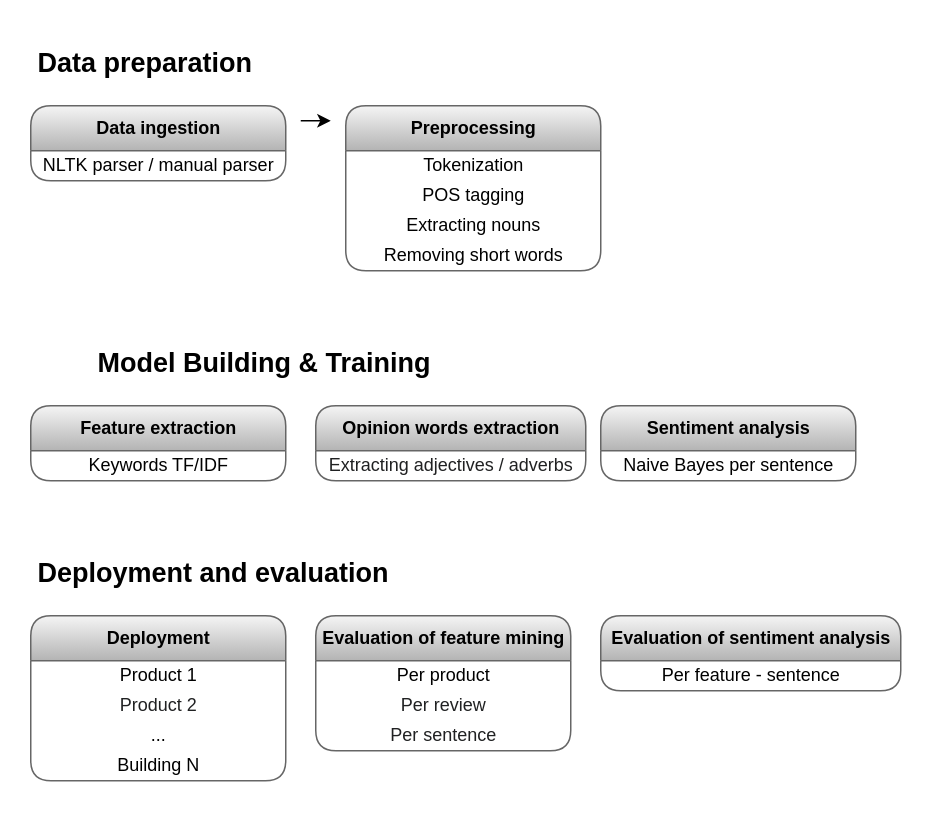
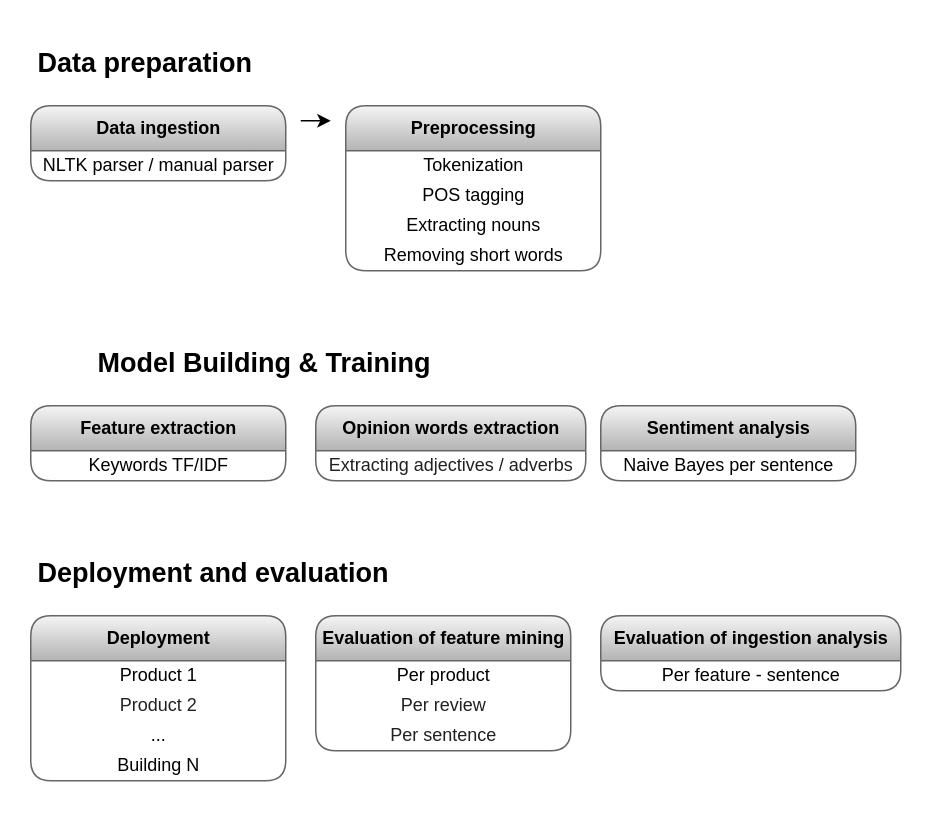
  <mxCell id="0" />
  <mxCell id="1" parent="0" />
  <mxCell id="2" value="Data ingestion" style="swimlane;fontStyle=1;align=center;verticalAlign=middle;childLayout=stackLayout;horizontal=1;startSize=30;horizontalStack=0;resizeParent=1;resizeParentMax=0;resizeLast=0;collapsible=0;marginBottom=0;html=1;rounded=1;gradientColor=#b3b3b3;fillColor=#f5f5f5;strokeColor=#666666;fontFamily=Helvetica;fontSize=12;" vertex="1" parent="1"><mxGeometry x="20" y="70" width="170" height="50" as="geometry" /></mxCell>
  <mxCell id="3" value="NLTK parser / manual parser" style="text;html=1;align=center;verticalAlign=middle;resizable=0;points=[];autosize=1;strokeColor=none;fontFamily=Helvetica;fontSize=12;" vertex="1" parent="2"><mxGeometry y="30" width="170" height="20" as="geometry" /></mxCell>
  <mxCell id="4" value="Preprocessing" style="swimlane;fontStyle=1;align=center;verticalAlign=middle;childLayout=stackLayout;horizontal=1;startSize=30;horizontalStack=0;resizeParent=1;resizeParentMax=0;resizeLast=0;collapsible=0;marginBottom=0;html=1;rounded=1;gradientColor=#b3b3b3;fillColor=#f5f5f5;strokeColor=#666666;fontFamily=Helvetica;fontSize=12;" vertex="1" parent="1"><mxGeometry x="230" y="70" width="170" height="110" as="geometry" /></mxCell>
  <mxCell id="5" value="Tokenization" style="text;html=1;align=center;verticalAlign=middle;resizable=0;points=[];autosize=1;strokeColor=none;fontFamily=Helvetica;fontSize=12;" vertex="1" parent="4"><mxGeometry y="30" width="170" height="20" as="geometry" /></mxCell>
  <mxCell id="6" value="POS tagging" style="text;html=1;align=center;verticalAlign=middle;resizable=0;points=[];autosize=1;strokeColor=none;fontFamily=Helvetica;fontSize=12;" vertex="1" parent="4"><mxGeometry y="50" width="170" height="20" as="geometry" /></mxCell>
  <mxCell id="7" value="Extracting nouns" style="text;html=1;align=center;verticalAlign=middle;resizable=0;points=[];autosize=1;strokeColor=none;fontFamily=Helvetica;fontSize=12;" vertex="1" parent="4"><mxGeometry y="70" width="170" height="20" as="geometry" /></mxCell>
  <mxCell id="8" value="Removing short words" style="text;html=1;align=center;verticalAlign=middle;resizable=0;points=[];autosize=1;strokeColor=none;fontFamily=Helvetica;fontSize=12;" vertex="1" parent="4"><mxGeometry y="90" width="170" height="20" as="geometry" /></mxCell>
  <mxCell id="9" value="Feature extraction" style="swimlane;fontStyle=1;align=center;verticalAlign=middle;childLayout=stackLayout;horizontal=1;startSize=30;horizontalStack=0;resizeParent=1;resizeParentMax=0;resizeLast=0;collapsible=0;marginBottom=0;html=1;rounded=1;gradientColor=#b3b3b3;fillColor=#f5f5f5;strokeColor=#666666;fontFamily=Helvetica;fontSize=12;" vertex="1" parent="1"><mxGeometry x="20" y="270" width="170" height="50" as="geometry" /></mxCell>
  <mxCell id="10" value="Keywords TF/IDF" style="text;html=1;align=center;verticalAlign=middle;resizable=0;points=[];autosize=1;strokeColor=none;fontFamily=Helvetica;fontSize=12;" vertex="1" parent="9"><mxGeometry y="30" width="170" height="20" as="geometry" /></mxCell>
  <mxCell id="11" value="Opinion words extraction" style="swimlane;fontStyle=1;align=center;verticalAlign=middle;childLayout=stackLayout;horizontal=1;startSize=30;horizontalStack=0;resizeParent=1;resizeParentMax=0;resizeLast=0;collapsible=0;marginBottom=0;html=1;rounded=1;gradientColor=#b3b3b3;fillColor=#f5f5f5;strokeColor=#666666;fontFamily=Helvetica;fontSize=12;" vertex="1" parent="1"><mxGeometry x="210" y="270" width="180" height="50" as="geometry" /></mxCell>
  <mxCell id="12" value="&lt;span style=&quot;color: rgb(32 , 33 , 34) ; font-size: 12px ; background-color: rgb(255 , 255 , 255)&quot;&gt;Extracting adjectives / adverbs&lt;/span&gt;" style="text;html=1;align=center;verticalAlign=middle;resizable=0;points=[];autosize=1;strokeColor=none;fontFamily=Helvetica;fontSize=12;" vertex="1" parent="11"><mxGeometry y="30" width="180" height="20" as="geometry" /></mxCell>
  <mxCell id="13" value="Sentiment analysis" style="swimlane;fontStyle=1;align=center;verticalAlign=middle;childLayout=stackLayout;horizontal=1;startSize=30;horizontalStack=0;resizeParent=1;resizeParentMax=0;resizeLast=0;collapsible=0;marginBottom=0;html=1;rounded=1;gradientColor=#b3b3b3;fillColor=#f5f5f5;strokeColor=#666666;fontFamily=Helvetica;fontSize=12;" vertex="1" parent="1"><mxGeometry x="400" y="270" width="170" height="50" as="geometry" /></mxCell>
  <mxCell id="14" value="Naive Bayes per sentence" style="text;html=1;align=center;verticalAlign=middle;resizable=0;points=[];autosize=1;strokeColor=none;fontFamily=Helvetica;fontSize=12;" vertex="1" parent="13"><mxGeometry y="30" width="170" height="20" as="geometry" /></mxCell>
  <mxCell id="15" value="Deployment" style="swimlane;fontStyle=1;align=center;verticalAlign=middle;childLayout=stackLayout;horizontal=1;startSize=30;horizontalStack=0;resizeParent=1;resizeParentMax=0;resizeLast=0;collapsible=0;marginBottom=0;html=1;rounded=1;gradientColor=#b3b3b3;fillColor=#f5f5f5;strokeColor=#666666;fontFamily=Helvetica;fontSize=12;" vertex="1" parent="1"><mxGeometry x="20" y="410" width="170" height="110" as="geometry" /></mxCell>
  <mxCell id="16" value="Product 1" style="text;html=1;align=center;verticalAlign=middle;resizable=0;points=[];autosize=1;strokeColor=none;fontFamily=Helvetica;fontSize=12;" vertex="1" parent="15"><mxGeometry y="30" width="170" height="20" as="geometry" /></mxCell>
  <mxCell id="17" value="&lt;span style=&quot;color: rgb(32 , 33 , 34) ; font-size: 12px ; background-color: rgb(255 , 255 , 255)&quot;&gt;Product 2&lt;/span&gt;" style="text;html=1;align=center;verticalAlign=middle;resizable=0;points=[];autosize=1;strokeColor=none;fontFamily=Helvetica;fontSize=12;" vertex="1" parent="15"><mxGeometry y="50" width="170" height="20" as="geometry" /></mxCell>
  <mxCell id="18" value="..." style="text;html=1;align=center;verticalAlign=middle;resizable=0;points=[];autosize=1;strokeColor=none;fontFamily=Helvetica;fontSize=12;" vertex="1" parent="15"><mxGeometry y="70" width="170" height="20" as="geometry" /></mxCell>
  <mxCell id="19" value="Building N" style="text;html=1;align=center;verticalAlign=middle;resizable=0;points=[];autosize=1;strokeColor=none;fontFamily=Helvetica;fontSize=12;" vertex="1" parent="15"><mxGeometry y="90" width="170" height="20" as="geometry" /></mxCell>
  <mxCell id="20" value="Evaluation of feature mining" style="swimlane;fontStyle=1;align=center;verticalAlign=middle;childLayout=stackLayout;horizontal=1;startSize=30;horizontalStack=0;resizeParent=1;resizeParentMax=0;resizeLast=0;collapsible=0;marginBottom=0;html=1;rounded=1;gradientColor=#b3b3b3;fillColor=#f5f5f5;strokeColor=#666666;fontFamily=Helvetica;fontSize=12;" vertex="1" parent="1"><mxGeometry x="210" y="410" width="170" height="90" as="geometry" /></mxCell>
  <mxCell id="21" value="Per product" style="text;html=1;align=center;verticalAlign=middle;resizable=0;points=[];autosize=1;strokeColor=none;fontFamily=Helvetica;fontSize=12;" vertex="1" parent="20"><mxGeometry y="30" width="170" height="20" as="geometry" /></mxCell>
  <mxCell id="22" value="&lt;span style=&quot;color: rgb(32 , 33 , 34) ; font-size: 12px ; background-color: rgb(255 , 255 , 255)&quot;&gt;Per review&lt;/span&gt;" style="text;html=1;align=center;verticalAlign=middle;resizable=0;points=[];autosize=1;strokeColor=none;fontFamily=Helvetica;fontSize=12;" vertex="1" parent="20"><mxGeometry y="50" width="170" height="20" as="geometry" /></mxCell>
  <mxCell id="23" value="&lt;span style=&quot;color: rgb(32 , 33 , 34) ; font-size: 12px ; background-color: rgb(255 , 255 , 255)&quot;&gt;Per sentence&lt;/span&gt;" style="text;html=1;align=center;verticalAlign=middle;resizable=0;points=[];autosize=1;strokeColor=none;fontFamily=Helvetica;fontSize=12;" vertex="1" parent="20"><mxGeometry y="70" width="170" height="20" as="geometry" /></mxCell>
- <mxCell id="24" value="Evaluation of sentiment analysis" style="swimlane;fontStyle=1;align=center;verticalAlign=middle;childLayout=stackLayout;horizontal=1;startSize=30;horizontalStack=0;resizeParent=1;resizeParentMax=0;resizeLast=0;collapsible=0;marginBottom=0;html=1;rounded=1;gradientColor=#b3b3b3;fillColor=#f5f5f5;strokeColor=#666666;fontFamily=Helvetica;fontSize=12;" vertex="1" parent="1"><mxGeometry x="400" y="410" width="200" height="50" as="geometry" /></mxCell>
+ <mxCell id="24" value="Evaluation of ingestion analysis" style="swimlane;fontStyle=1;align=center;verticalAlign=middle;childLayout=stackLayout;horizontal=1;startSize=30;horizontalStack=0;resizeParent=1;resizeParentMax=0;resizeLast=0;collapsible=0;marginBottom=0;html=1;rounded=1;gradientColor=#b3b3b3;fillColor=#f5f5f5;strokeColor=#666666;fontFamily=Helvetica;fontSize=12;" vertex="1" parent="1"><mxGeometry x="400" y="410" width="200" height="50" as="geometry" /></mxCell>
  <mxCell id="25" value="Per feature - sentence" style="text;html=1;align=center;verticalAlign=middle;resizable=0;points=[];autosize=1;strokeColor=none;fontFamily=Helvetica;fontSize=12;" vertex="1" parent="24"><mxGeometry y="30" width="200" height="20" as="geometry" /></mxCell>
  <mxCell id="26" style="edgeStyle=orthogonalEdgeStyle;rounded=0;orthogonalLoop=1;jettySize=auto;html=1;exitX=1;exitY=0.5;exitDx=0;exitDy=0;" edge="1" parent="1" source="27"><mxGeometry relative="1" as="geometry"><mxPoint x="220" y="80" as="targetPoint" /></mxGeometry></mxCell>
  <mxCell id="27" value="&lt;h1&gt;&lt;font style=&quot;font-size: 18px&quot;&gt;Data preparation&lt;/font&gt;&lt;/h1&gt;" style="text;html=1;strokeColor=none;fillColor=none;spacing=5;spacingTop=-20;whiteSpace=wrap;overflow=hidden;rounded=0;fontFamily=Helvetica;fontSize=12;" vertex="1" parent="1"><mxGeometry x="20" y="20" width="180" height="120" as="geometry" /></mxCell>
  <mxCell id="28" value="&lt;h1&gt;&lt;font style=&quot;font-size: 18px&quot;&gt;Model Building &amp;amp; Training&lt;/font&gt;&lt;/h1&gt;" style="text;html=1;strokeColor=none;fillColor=none;spacing=5;spacingTop=-20;whiteSpace=wrap;overflow=hidden;rounded=0;fontFamily=Helvetica;fontSize=12;" vertex="1" parent="1"><mxGeometry x="60" y="220" width="300" height="40" as="geometry" /></mxCell>
  <mxCell id="29" value="&lt;h1&gt;&lt;font style=&quot;font-size: 18px&quot;&gt;Deployment and evaluation&lt;/font&gt;&lt;/h1&gt;" style="text;html=1;strokeColor=none;fillColor=none;spacing=5;spacingTop=-20;whiteSpace=wrap;overflow=hidden;rounded=0;fontFamily=Helvetica;fontSize=12;" vertex="1" parent="1"><mxGeometry x="20" y="360" width="300" height="90" as="geometry" /></mxCell>
